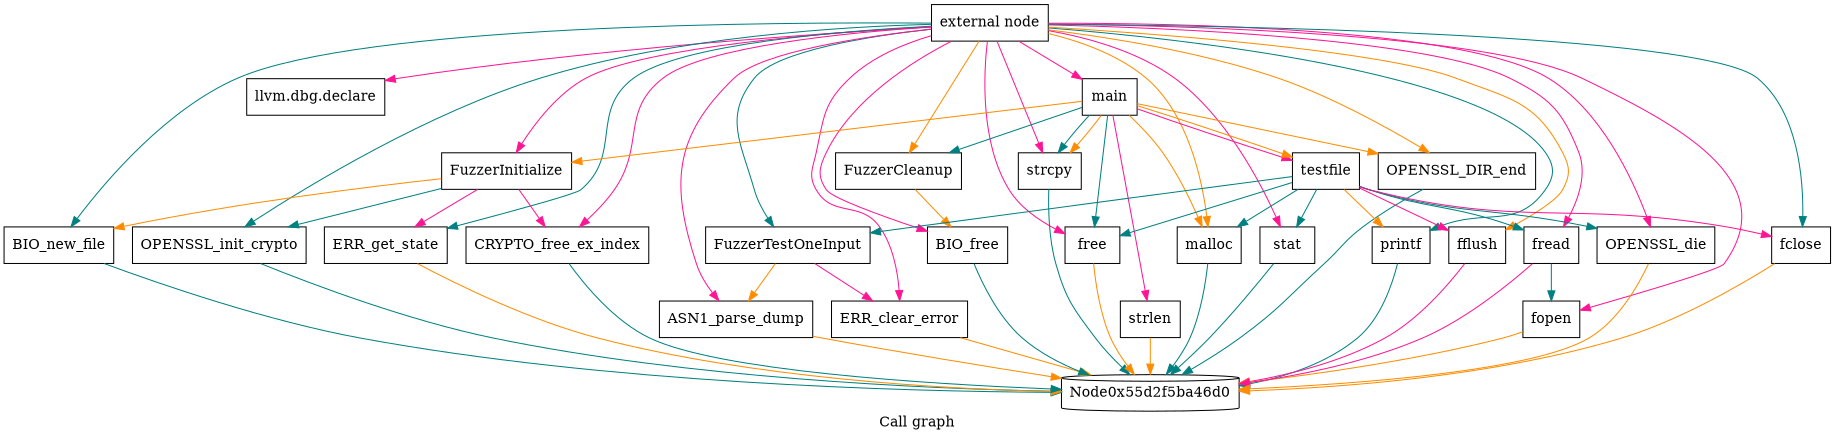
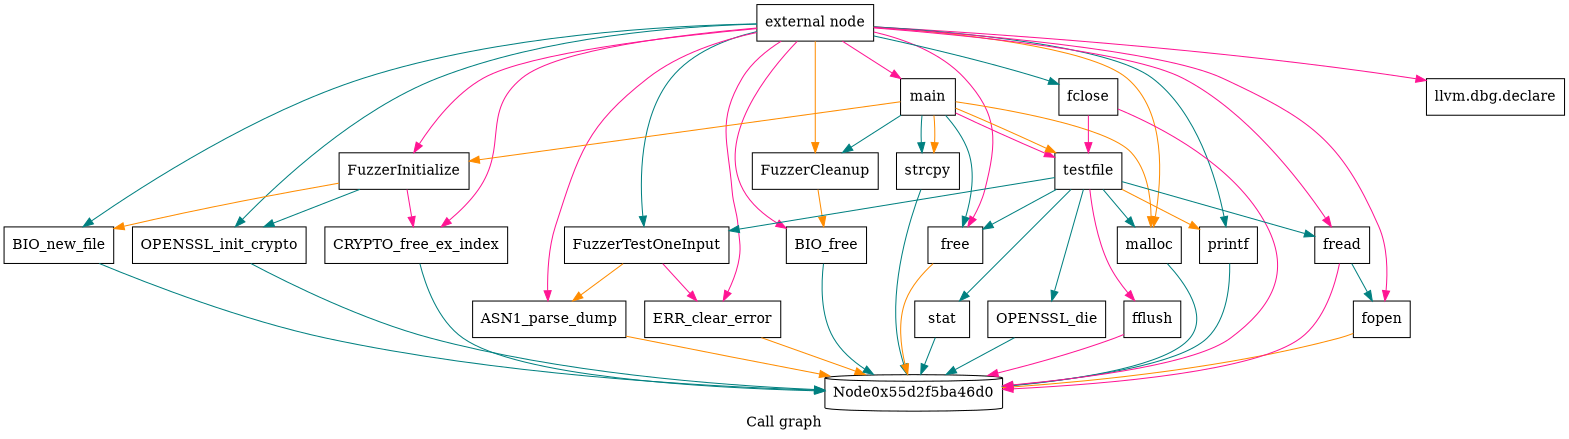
  digraph {
    label="Call graph"
    node [shape=record]
    edge [color=teal]
    n1 [label="{external node}"]
    n2 [label="{FuzzerInitialize}"]
    n3 [label="{llvm.dbg.declare}"]
    n4 [label="{BIO_new_file}"]
    n5 [label="{OPENSSL_init_crypto}"]
-   n6 [label="{ERR_get_state}"]
    n7 [label="{CRYPTO_free_ex_index}"]
    n8 [label="{FuzzerTestOneInput}"]
    n9 [label="{ASN1_parse_dump}"]
    n10 [label="{ERR_clear_error}"]
    n11 [label="{FuzzerCleanup}"]
    n12 [label="{BIO_free}"]
    n13 [label="{main}"]
    n14 [label="{malloc}"]
    n15 [label="{strcpy}"]
-   n16 [label="{OPENSSL_DIR_end}"]
    n17 [label="{free}"]
    n18 [label="{stat}"]
    n19 [label="{printf}"]
    n20 [label="{fflush}"]
    n21 [label="{fopen}"]
    n22 [label="{fread}"]
    n23 [label="{OPENSSL_die}"]
    n24 [label="{fclose}"]
    Node0x55d2f5ba46d0 [shape=cylinder]
-   n26 [label="{strlen}"]
    n27 [label="{testfile}"]
    n1 -> n2 [color=deeppink]
    n1 -> n3 [color=deeppink]
    n1 -> n4
    n1 -> n5
-   n1 -> n6
    n1 -> n7 [color=deeppink]
    n1 -> n8
    n1 -> n9 [color=deeppink]
    n1 -> n10 [color=deeppink]
    n1 -> n11 [color=darkorange]
    n1 -> n12 [color=deeppink]
    n1 -> n13 [color=deeppink]
    n1 -> n14 [color=darkorange]
-   n1 -> n15 [color=deeppink]
-   n1 -> n16 [color=darkorange]
    n1 -> n17 [color=deeppink]
-   n1 -> n18 [color=deeppink]
    n1 -> n19
-   n1 -> n20 [color=darkorange]
    n1 -> n21 [color=deeppink]
    n1 -> n22 [color=deeppink]
-   n1 -> n23 [color=deeppink]
    n1 -> n24
    n2 -> n4 [color=darkorange]
    n2 -> n5
-   n2 -> n6 [color=deeppink]
    n2 -> n7 [color=deeppink]
    n4 -> Node0x55d2f5ba46d0
    n5 -> Node0x55d2f5ba46d0
-   n6 -> Node0x55d2f5ba46d0 [color=darkorange]
    n7 -> Node0x55d2f5ba46d0
    n8 -> n9 [color=darkorange]
    n8 -> n10 [color=deeppink]
    n9 -> Node0x55d2f5ba46d0 [color=darkorange]
    n10 -> Node0x55d2f5ba46d0 [color=darkorange]
    n11 -> n12 [color=darkorange]
    n12 -> Node0x55d2f5ba46d0
    n13 -> n2 [color=darkorange]
    n13 -> n11
    n13 -> n14 [color=darkorange]
    n13 -> n15
    n13 -> n15 [color=darkorange]
-   n13 -> n16 [color=darkorange]
    n13 -> n17
-   n13 -> n26 [color=deeppink]
    n13 -> n27 [color=deeppink]
    n13 -> n27 [color=darkorange]
    n14 -> Node0x55d2f5ba46d0
    n15 -> Node0x55d2f5ba46d0
-   n16 -> Node0x55d2f5ba46d0
    n17 -> Node0x55d2f5ba46d0 [color=darkorange]
    n18 -> Node0x55d2f5ba46d0
    n19 -> Node0x55d2f5ba46d0
    n20 -> Node0x55d2f5ba46d0 [color=deeppink]
    n21 -> Node0x55d2f5ba46d0 [color=darkorange]
    n22 -> n21
    n22 -> Node0x55d2f5ba46d0 [color=deeppink]
-   n23 -> Node0x55d2f5ba46d0 [color=darkorange]
-   n24 -> Node0x55d2f5ba46d0 [color=darkorange]
-   n26 -> Node0x55d2f5ba46d0 [color=darkorange]
+   n23 -> Node0x55d2f5ba46d0
+   n24 -> Node0x55d2f5ba46d0 [color=deeppink]
    n27 -> n8
    n27 -> n14
    n27 -> n17
    n27 -> n18
    n27 -> n19 [color=darkorange]
    n27 -> n20 [color=deeppink]
    n27 -> n22
    n27 -> n23
-   n27 -> n24 [color=deeppink]
+   n24 -> n27 [color=deeppink]
  }
